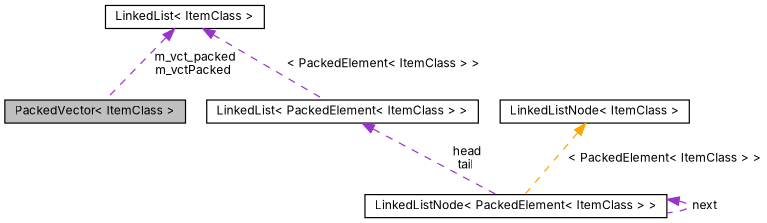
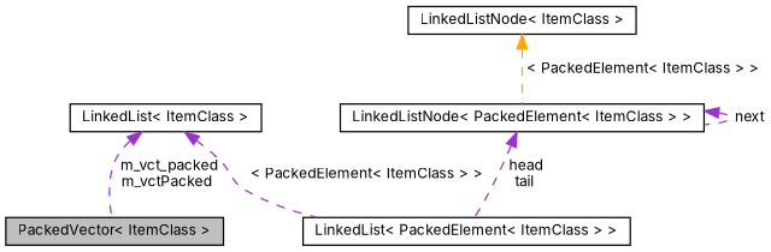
  digraph {
    fontname=Inter
    node [color=black fontname=Inter fontsize=10 shape=record]
    edge [color=darkorchid3 dir=back fontname=Inter fontsize=10 labelfontname=Helvetica labelfontsize=10 style=dashed]
    n1 [fillcolor=grey75 fontcolor=black height=0.2 label="PackedVector\< ItemClass \>" style=filled width=0.4]
    n2 [height=0.2 label="LinkedList\< PackedElement\< ItemClass \> \>" width=0.4]
    n3 [height=0.2 label="LinkedListNode\< PackedElement\< ItemClass \> \>" width=0.4]
    n4 [height=0.2 label="LinkedListNode\< ItemClass \>" width=0.4]
    n5 [height=0.2 label="LinkedList\< ItemClass \>" width=0.4]
-   n2 -> n3 [label=" head\ntail"]
+   n3 -> n2 [label=" head\ntail"]
    n3 -> n3 [label=" next"]
    n4 -> n3 [color=orange label=" \< PackedElement\< ItemClass \> \>"]
    n5 -> n1 [label=" m_vct_packed\nm_vctPacked"]
    n5 -> n2 [label=" \< PackedElement\< ItemClass \> \>"]
  }
